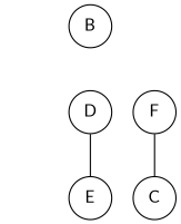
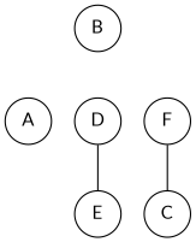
  graph {
    fontname=Lato
    node [fontname=Lato shape=circle]
    edge [fontname=Lato style=invisible]
    B
+   A
    D
    F
    E
    C
+   B -- A
    B -- D
    B -- F
    D -- E [style=""]
    F -- C [style=""]
  }
